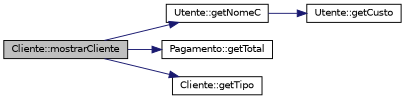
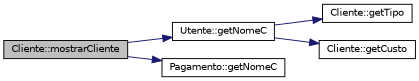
  digraph {
    rankdir=LR
    node [color=black fillcolor=white fontname=Helvetica fontsize=10 shape=record style=filled]
    edge [color=midnightblue fontname=Helvetica fontsize=10 labelfontname=Helvetica labelfontsize=10 style=solid]
    n1 [fillcolor=grey75 fontcolor=black height=0.2 label="Cliente::mostrarCliente" width=0.4]
    n2 [height=0.2 label="Utente::getNomeC" width=0.4]
-   n3 [height=0.2 label="Pagamento::getTotal" width=0.4]
+   n3 [height=0.2 label="Pagamento::getNomeC" width=0.4]
    n4 [height=0.2 label="Cliente::getTipo" width=0.4]
-   n5 [height=0.2 label="Utente::getCusto" width=0.4]
+   n5 [height=0.2 label="Cliente::getCusto" width=0.4]
    n1 -> n2
    n1 -> n3
-   n1 -> n4
+   n2 -> n4
    n2 -> n5
  }
